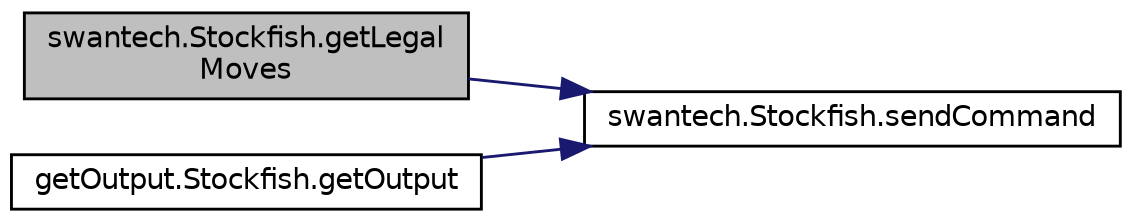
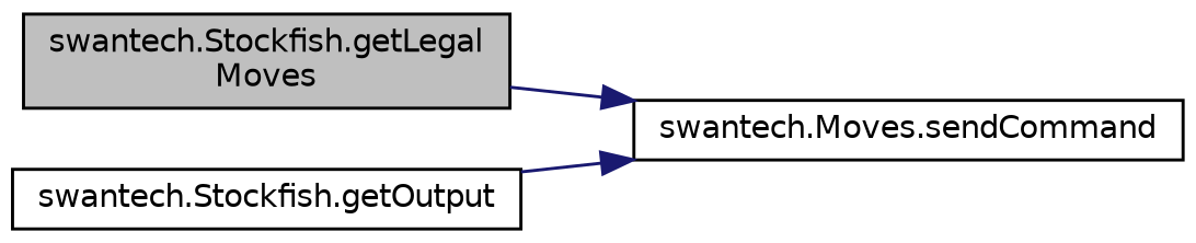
  digraph {
    rankdir=LR
    node [color=black fillcolor=white fontname=Helvetica fontsize=10 shape=record style=filled]
    edge [color=midnightblue fontname=Helvetica fontsize=10 labelfontname=Helvetica labelfontsize=10 style=solid]
    n1 [fillcolor=grey75 fontcolor=black height=0.2 label="swantech.Stockfish.getLegal\lMoves" width=0.4]
-   n2 [height=0.2 label="swantech.Stockfish.sendCommand" width=0.4]
-   n3 [height=0.2 label="getOutput.Stockfish.getOutput" width=0.4]
+   n2 [height=0.2 label="swantech.Moves.sendCommand" width=0.4]
+   n3 [height=0.2 label="swantech.Stockfish.getOutput" width=0.4]
    n1 -> n2
    n3 -> n2
  }
